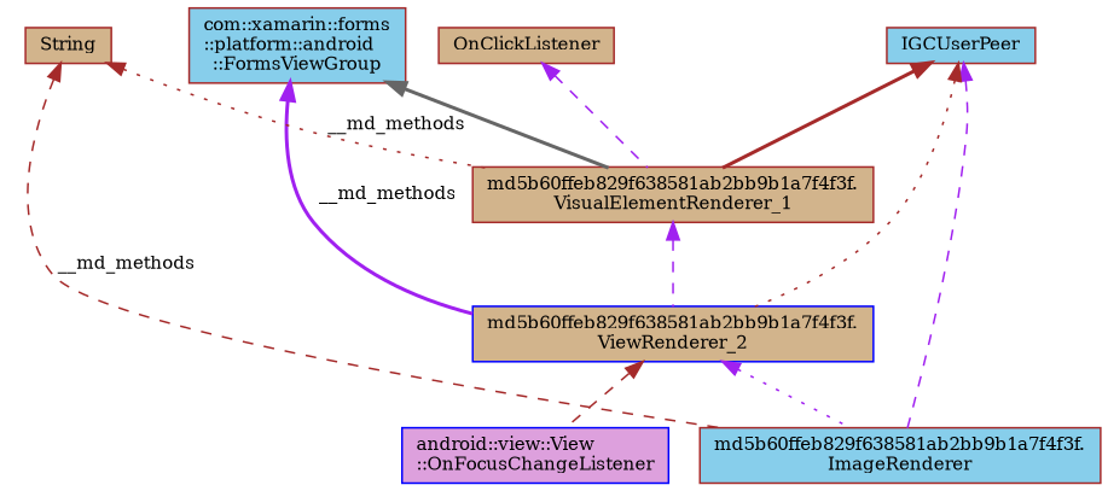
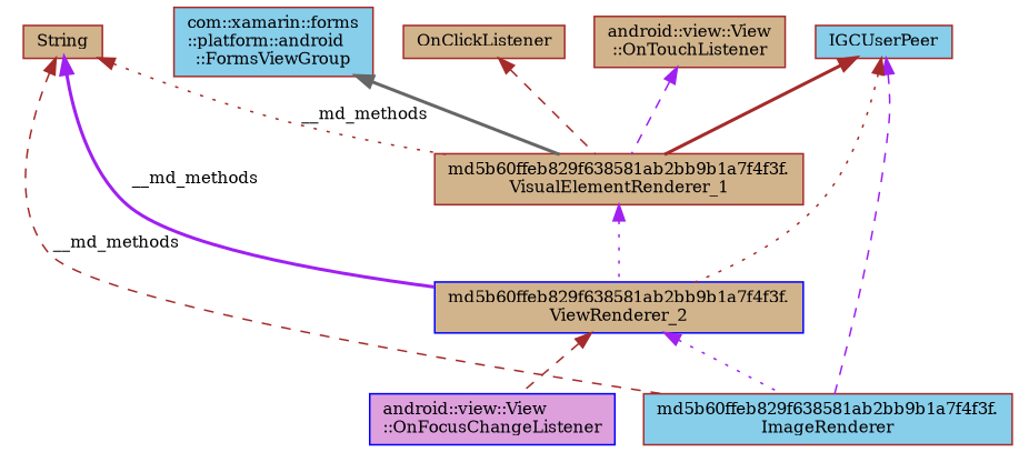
  digraph {
    fontname="DejaVu Serif"
    rankdir=TB
    node [color=brown fillcolor=tan fontname="DejaVu Serif" fontsize=10 shape=record style=filled]
    edge [color=purple dir=back fontname="DejaVu Serif" fontsize=10 labelfontname=Helvetica labelfontsize=10 style=dashed]
    n1 [fillcolor=skyblue fontcolor=black height=0.2 label="md5b60ffeb829f638581ab2bb9b1a7f4f3f.\lImageRenderer" width=0.4]
    n2 [color=blue height=0.2 label="md5b60ffeb829f638581ab2bb9b1a7f4f3f.\lViewRenderer_2" width=0.4]
    n3 [color=blue fillcolor=plum height=0.2 label="android::view::View\l::OnFocusChangeListener" width=0.4]
    n4 [height=0.2 label="md5b60ffeb829f638581ab2bb9b1a7f4f3f.\lVisualElementRenderer_1" width=0.4]
    n5 [fillcolor=skyblue height=0.2 label="com::xamarin::forms\l::platform::android\l::FormsViewGroup" width=0.4]
    n6 [fillcolor=skyblue height=0.2 label=IGCUserPeer width=0.4]
+   n7 [height=0.2 label="android::view::View\l::OnTouchListener" width=0.4]
    n8 [height=0.2 label=OnClickListener width=0.4]
    n9 [height=0.2 label=String width=0.4]
    n2 -> n1 [style=dotted]
    n2 -> n3 [color=brown]
-   n4 -> n2
+   n4 -> n2 [style=dotted]
    n5 -> n4 [color=gray40 style=bold]
    n6 -> n1
    n6 -> n2 [color=brown style=dotted]
    n6 -> n4 [color=brown style=bold]
-   n8 -> n4
+   n7 -> n4
+   n8 -> n4 [color=brown]
    n9 -> n1 [color=brown label=" __md_methods"]
-   n5 -> n2 [label=" __md_methods" style=bold]
+   n9 -> n2 [label=" __md_methods" style=bold]
    n9 -> n4 [color=brown label=" __md_methods" style=dotted]
  }
